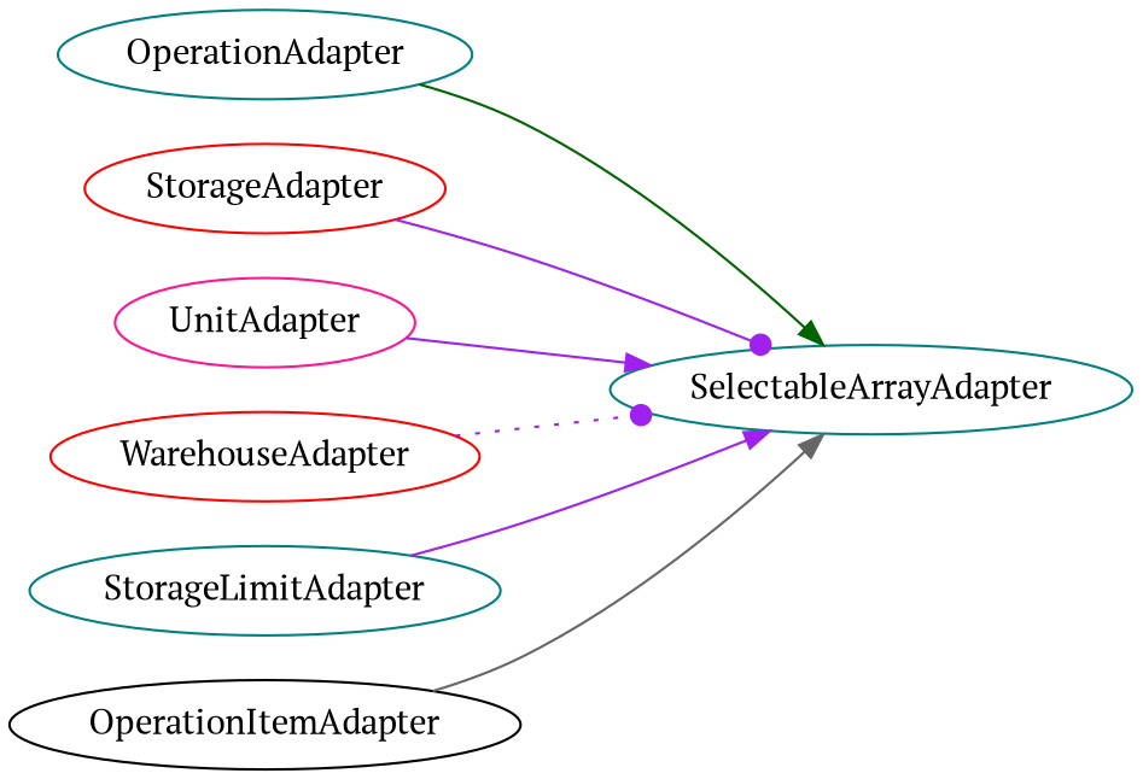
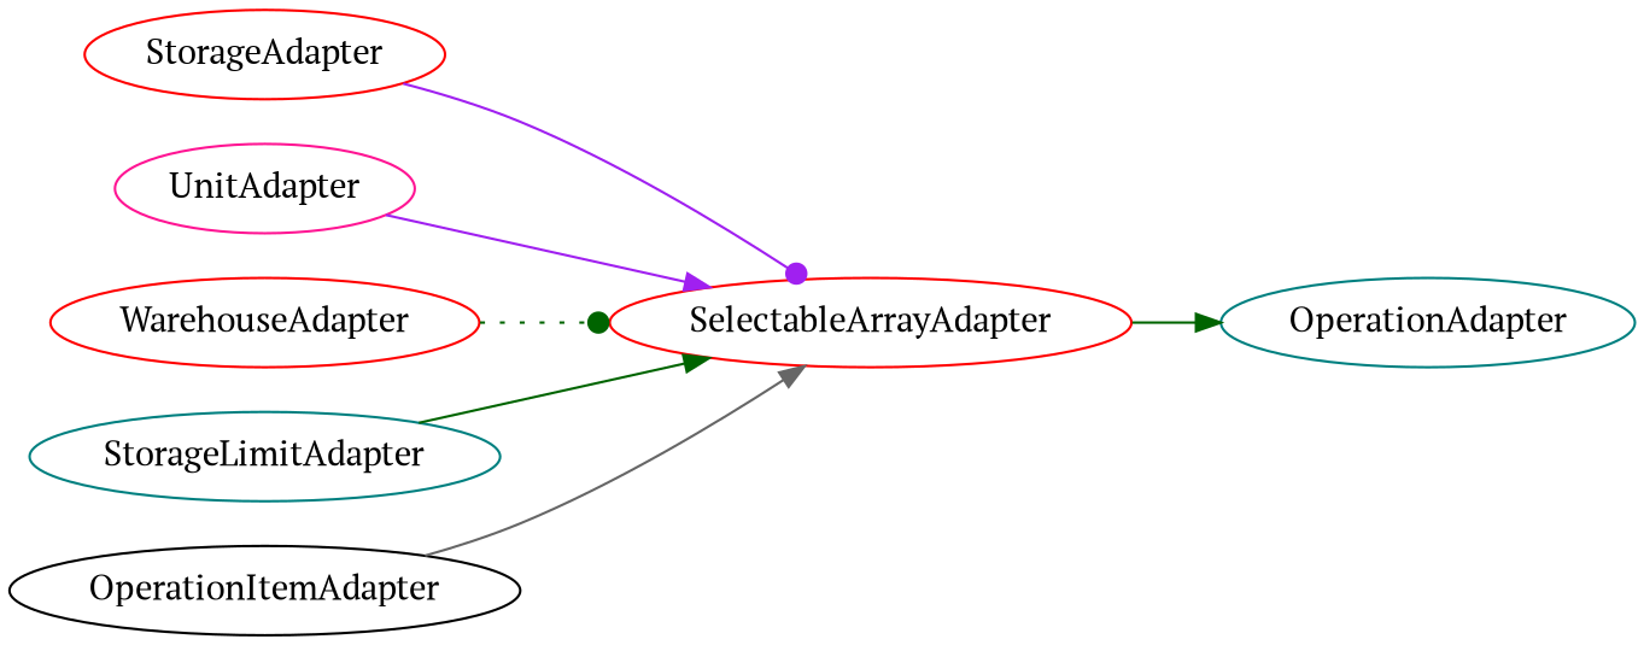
  digraph {
    fontname="PT Serif"
    rankdir=LR
    node [color=teal fontname="PT Serif"]
    edge [arrowhead=normal color=purple fontname="PT Serif" style=solid]
    OperationAdapter
-   SelectableArrayAdapter
+   SelectableArrayAdapter [color=red]
    StorageAdapter [color=red]
    UnitAdapter [color=deeppink]
    WarehouseAdapter [color=red]
    StorageLimitAdapter
    OperationItemAdapter [color=black]
-   OperationAdapter -> SelectableArrayAdapter [color=darkgreen]
+   SelectableArrayAdapter -> OperationAdapter [color=darkgreen]
    StorageAdapter -> SelectableArrayAdapter [arrowhead=dot]
    UnitAdapter -> SelectableArrayAdapter
-   WarehouseAdapter -> SelectableArrayAdapter [arrowhead=dot style=dotted]
-   StorageLimitAdapter -> SelectableArrayAdapter
+   WarehouseAdapter -> SelectableArrayAdapter [arrowhead=dot color=darkgreen style=dotted]
+   StorageLimitAdapter -> SelectableArrayAdapter [color=darkgreen]
    OperationItemAdapter -> SelectableArrayAdapter [color=gray40]
  }
